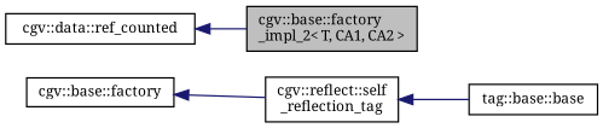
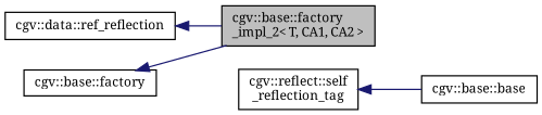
  digraph {
    fontname="Noto Serif"
    rankdir=LR
    node [color=black fontname="Noto Serif" fontsize=10 shape=record]
    edge [color=midnightblue dir=back fontname="Noto Serif" fontsize=10 labelfontname=Helvetica labelfontsize=10 style=solid]
    n1 [fillcolor=grey75 fontcolor=black height=0.2 label="cgv::base::factory\l_impl_2\< T, CA1, CA2 \>" style=filled width=0.4]
    n2 [height=0.2 label="cgv::base::factory" width=0.4]
-   n3 [height=0.2 label="tag::base::base" width=0.4]
-   n4 [height=0.2 label="cgv::data::ref_counted" width=0.4]
+   n3 [height=0.2 label="cgv::base::base" width=0.4]
+   n4 [height=0.2 label="cgv::data::ref_reflection" width=0.4]
    n5 [height=0.2 label="cgv::reflect::self\l_reflection_tag" width=0.4]
-   n2 -> n5
+   n2 -> n1
    n4 -> n1
    n5 -> n3
  }
